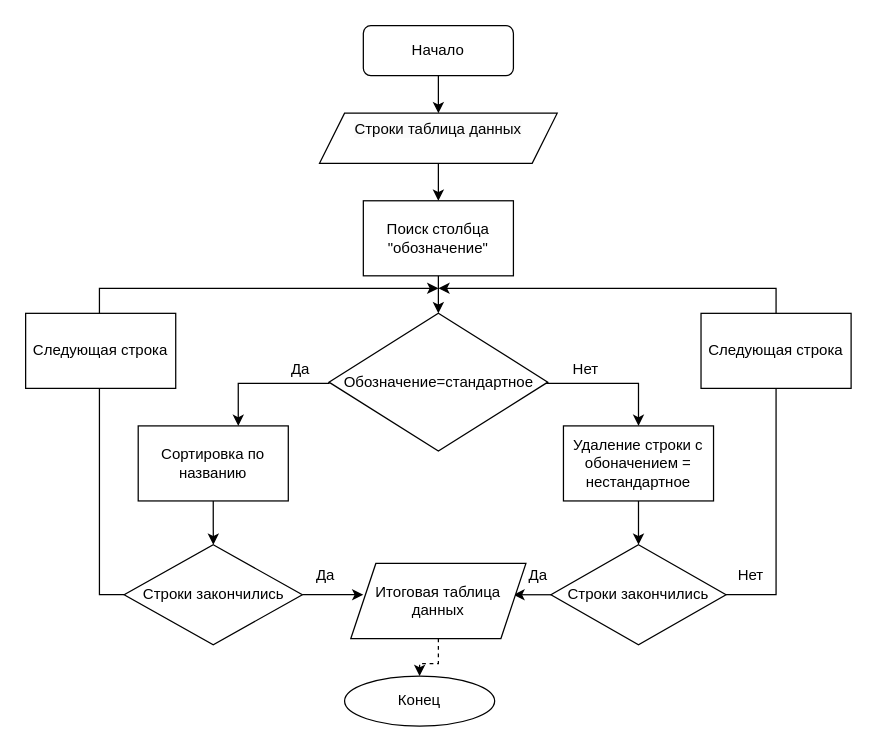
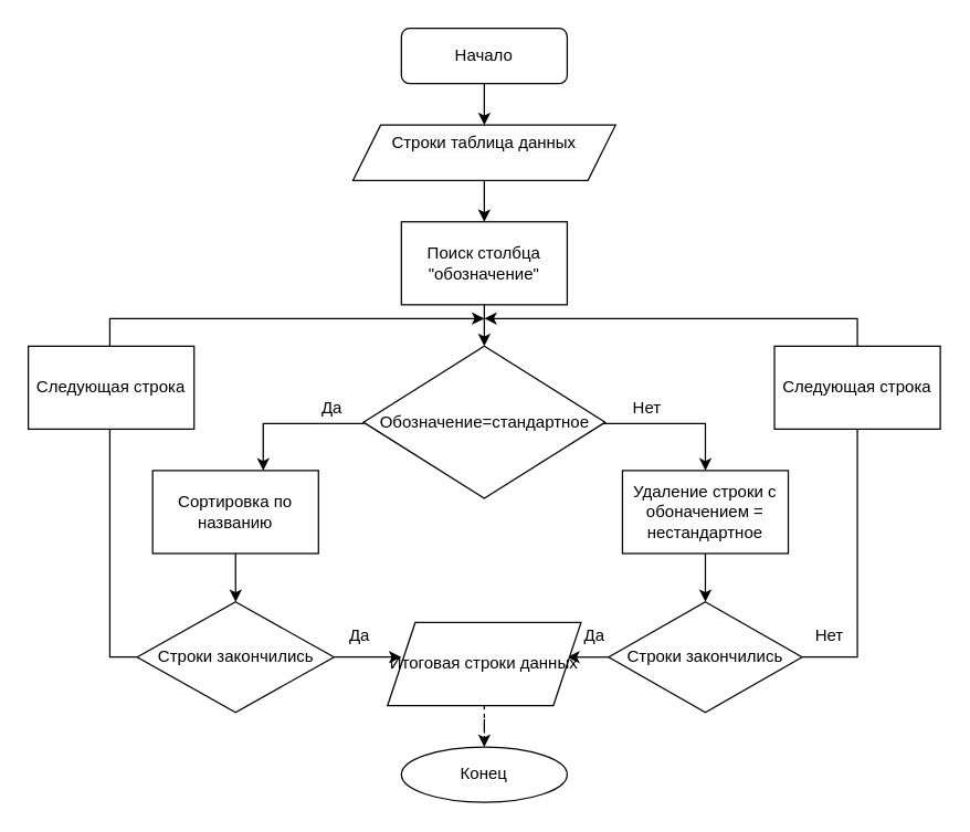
  <mxCell id="0" />
  <mxCell id="1" parent="0" />
  <mxCell id="2" style="edgeStyle=orthogonalEdgeStyle;rounded=0;orthogonalLoop=1;jettySize=auto;html=1;exitX=0.5;exitY=1;exitDx=0;exitDy=0;entryX=0.5;entryY=0;entryDx=0;entryDy=0;" edge="1" parent="1" source="3"><mxGeometry relative="1" as="geometry"><mxPoint x="350" y="90" as="targetPoint" /></mxGeometry></mxCell>
  <mxCell id="3" value="Начало" style="whiteSpace=wrap;html=1;rounded=1;" vertex="1" parent="1"><mxGeometry x="290" y="20" width="120" height="40" as="geometry" /></mxCell>
  <mxCell id="4" style="edgeStyle=orthogonalEdgeStyle;rounded=0;orthogonalLoop=1;jettySize=auto;html=1;" edge="1" parent="1" source="6"><mxGeometry relative="1" as="geometry"><mxPoint x="510" y="340" as="targetPoint" /><Array as="points"><mxPoint x="510" y="306" /></Array></mxGeometry></mxCell>
  <mxCell id="5" style="edgeStyle=orthogonalEdgeStyle;rounded=0;orthogonalLoop=1;jettySize=auto;html=1;exitX=0;exitY=0.5;exitDx=0;exitDy=0;" edge="1" parent="1" source="6"><mxGeometry relative="1" as="geometry"><mxPoint x="190" y="340" as="targetPoint" /><Array as="points"><mxPoint x="263" y="306" /><mxPoint x="190" y="306" /></Array></mxGeometry></mxCell>
  <mxCell id="6" value="Обозначение=стандартное" style="rhombus;whiteSpace=wrap;html=1;" vertex="1" parent="1"><mxGeometry x="262.5" y="250" width="175" height="110" as="geometry" /></mxCell>
  <mxCell id="7" value="" style="edgeStyle=orthogonalEdgeStyle;rounded=0;orthogonalLoop=1;jettySize=auto;html=1;" edge="1" parent="1" source="8" target="10"><mxGeometry relative="1" as="geometry" /></mxCell>
  <mxCell id="8" value="&#10;&lt;span style=&quot;color: rgb(0, 0, 0); font-family: Helvetica; font-size: 12px; font-style: normal; font-variant-ligatures: normal; font-variant-caps: normal; font-weight: 400; letter-spacing: normal; orphans: 2; text-align: center; text-indent: 0px; text-transform: none; widows: 2; word-spacing: 0px; -webkit-text-stroke-width: 0px; background-color: rgb(251, 251, 251); text-decoration-thickness: initial; text-decoration-style: initial; text-decoration-color: initial; float: none; display: inline !important;&quot;&gt;Строки таблица данных&lt;/span&gt;&#10;&#10;" style="shape=parallelogram;perimeter=parallelogramPerimeter;whiteSpace=wrap;html=1;fixedSize=1;" vertex="1" parent="1"><mxGeometry x="255" y="90" width="190" height="40" as="geometry" /></mxCell>
  <mxCell id="9" value="" style="edgeStyle=orthogonalEdgeStyle;rounded=0;orthogonalLoop=1;jettySize=auto;html=1;" edge="1" parent="1" source="10" target="6"><mxGeometry relative="1" as="geometry" /></mxCell>
  <mxCell id="10" value="Поиск столбца &quot;обозначение&quot;" style="rounded=0;whiteSpace=wrap;html=1;" vertex="1" parent="1"><mxGeometry x="290" y="160" width="120" height="60" as="geometry" /></mxCell>
  <mxCell id="11" value="Нет" style="text;html=1;strokeColor=none;fillColor=none;align=center;verticalAlign=middle;whiteSpace=wrap;rounded=0;" vertex="1" parent="1"><mxGeometry x="437.5" y="280" width="60" height="30" as="geometry" /></mxCell>
  <mxCell id="12" value="Да" style="text;html=1;strokeColor=none;fillColor=none;align=center;verticalAlign=middle;whiteSpace=wrap;rounded=0;" vertex="1" parent="1"><mxGeometry x="210" y="280" width="60" height="30" as="geometry" /></mxCell>
  <mxCell id="13" style="edgeStyle=orthogonalEdgeStyle;rounded=0;orthogonalLoop=1;jettySize=auto;html=1;exitX=1;exitY=0.5;exitDx=0;exitDy=0;" edge="1" parent="1" source="18"><mxGeometry relative="1" as="geometry"><mxPoint x="350" y="230" as="targetPoint" /><mxPoint x="620" y="380" as="sourcePoint" /><Array as="points"><mxPoint x="620" y="475" /><mxPoint x="620" y="230" /></Array></mxGeometry></mxCell>
  <mxCell id="14" value="Следующая строка" style="rounded=0;whiteSpace=wrap;html=1;" vertex="1" parent="1"><mxGeometry x="560" y="250" width="120" height="60" as="geometry" /></mxCell>
  <mxCell id="15" value="" style="edgeStyle=orthogonalEdgeStyle;rounded=0;orthogonalLoop=1;jettySize=auto;html=1;" edge="1" parent="1" source="16" target="22"><mxGeometry relative="1" as="geometry" /></mxCell>
  <mxCell id="16" value="Сортировка по названию" style="rounded=0;whiteSpace=wrap;html=1;" vertex="1" parent="1"><mxGeometry x="110" y="340" width="120" height="60" as="geometry" /></mxCell>
  <mxCell id="17" value="" style="edgeStyle=orthogonalEdgeStyle;rounded=0;orthogonalLoop=1;jettySize=auto;html=1;" edge="1" parent="1" source="18"><mxGeometry relative="1" as="geometry"><mxPoint x="410" y="475" as="targetPoint" /></mxGeometry></mxCell>
  <mxCell id="18" value="Строки закончились" style="rhombus;whiteSpace=wrap;html=1;" vertex="1" parent="1"><mxGeometry x="440" y="435" width="140" height="80" as="geometry" /></mxCell>
  <mxCell id="19" value="Нет" style="text;html=1;strokeColor=none;fillColor=none;align=center;verticalAlign=middle;whiteSpace=wrap;rounded=0;" vertex="1" parent="1"><mxGeometry x="570" y="450" width="60" height="20" as="geometry" /></mxCell>
  <mxCell id="20" value="" style="edgeStyle=orthogonalEdgeStyle;rounded=0;orthogonalLoop=1;jettySize=auto;html=1;" edge="1" parent="1" source="22"><mxGeometry relative="1" as="geometry"><mxPoint x="290" y="475" as="targetPoint" /></mxGeometry></mxCell>
  <mxCell id="21" style="edgeStyle=orthogonalEdgeStyle;rounded=0;orthogonalLoop=1;jettySize=auto;html=1;" edge="1" parent="1" source="22"><mxGeometry relative="1" as="geometry"><mxPoint x="350" y="230" as="targetPoint" /><Array as="points"><mxPoint x="79" y="475" /><mxPoint x="79" y="230" /></Array></mxGeometry></mxCell>
  <mxCell id="22" value="Строки закончились" style="rhombus;whiteSpace=wrap;html=1;" vertex="1" parent="1"><mxGeometry x="98.75" y="435" width="142.5" height="80" as="geometry" /></mxCell>
  <mxCell id="23" value="" style="edgeStyle=orthogonalEdgeStyle;rounded=0;orthogonalLoop=1;jettySize=auto;html=1;" edge="1" parent="1" source="24" target="18"><mxGeometry relative="1" as="geometry" /></mxCell>
  <mxCell id="24" value="Удаление строки с обоначением = нестандартное" style="rounded=0;whiteSpace=wrap;html=1;" vertex="1" parent="1"><mxGeometry x="450" y="340" width="120" height="60" as="geometry" /></mxCell>
  <mxCell id="25" value="Да" style="text;html=1;strokeColor=none;fillColor=none;align=center;verticalAlign=middle;whiteSpace=wrap;rounded=0;" vertex="1" parent="1"><mxGeometry x="400" y="445" width="60" height="30" as="geometry" /></mxCell>
  <mxCell id="26" value="Да" style="text;html=1;strokeColor=none;fillColor=none;align=center;verticalAlign=middle;whiteSpace=wrap;rounded=0;" vertex="1" parent="1"><mxGeometry x="230" y="445" width="60" height="30" as="geometry" /></mxCell>
  <mxCell id="27" value="Следующая строка" style="rounded=0;whiteSpace=wrap;html=1;" vertex="1" parent="1"><mxGeometry x="20" y="250" width="120" height="60" as="geometry" /></mxCell>
  <mxCell id="28" value="" style="edgeStyle=orthogonalEdgeStyle;rounded=0;orthogonalLoop=1;jettySize=auto;html=1;dashed=1;" edge="1" parent="1" source="29" target="30"><mxGeometry relative="1" as="geometry" /></mxCell>
- <mxCell id="29" value="Итоговая таблица данных" style="shape=parallelogram;perimeter=parallelogramPerimeter;whiteSpace=wrap;html=1;fixedSize=1;" vertex="1" parent="1"><mxGeometry x="280" y="450" width="140" height="60" as="geometry" /></mxCell>
- <mxCell id="30" value="Конец" style="ellipse;whiteSpace=wrap;html=1;" vertex="1" parent="1"><mxGeometry x="275" y="540" width="120" height="40" as="geometry" /></mxCell>
+ <mxCell id="29" value="Итоговая строки данных" style="shape=parallelogram;perimeter=parallelogramPerimeter;whiteSpace=wrap;html=1;fixedSize=1;" vertex="1" parent="1"><mxGeometry x="280" y="450" width="140" height="60" as="geometry" /></mxCell>
+ <mxCell id="30" value="Конец" style="ellipse;whiteSpace=wrap;html=1;" vertex="1" parent="1"><mxGeometry x="290" y="540" width="120" height="40" as="geometry" /></mxCell>
